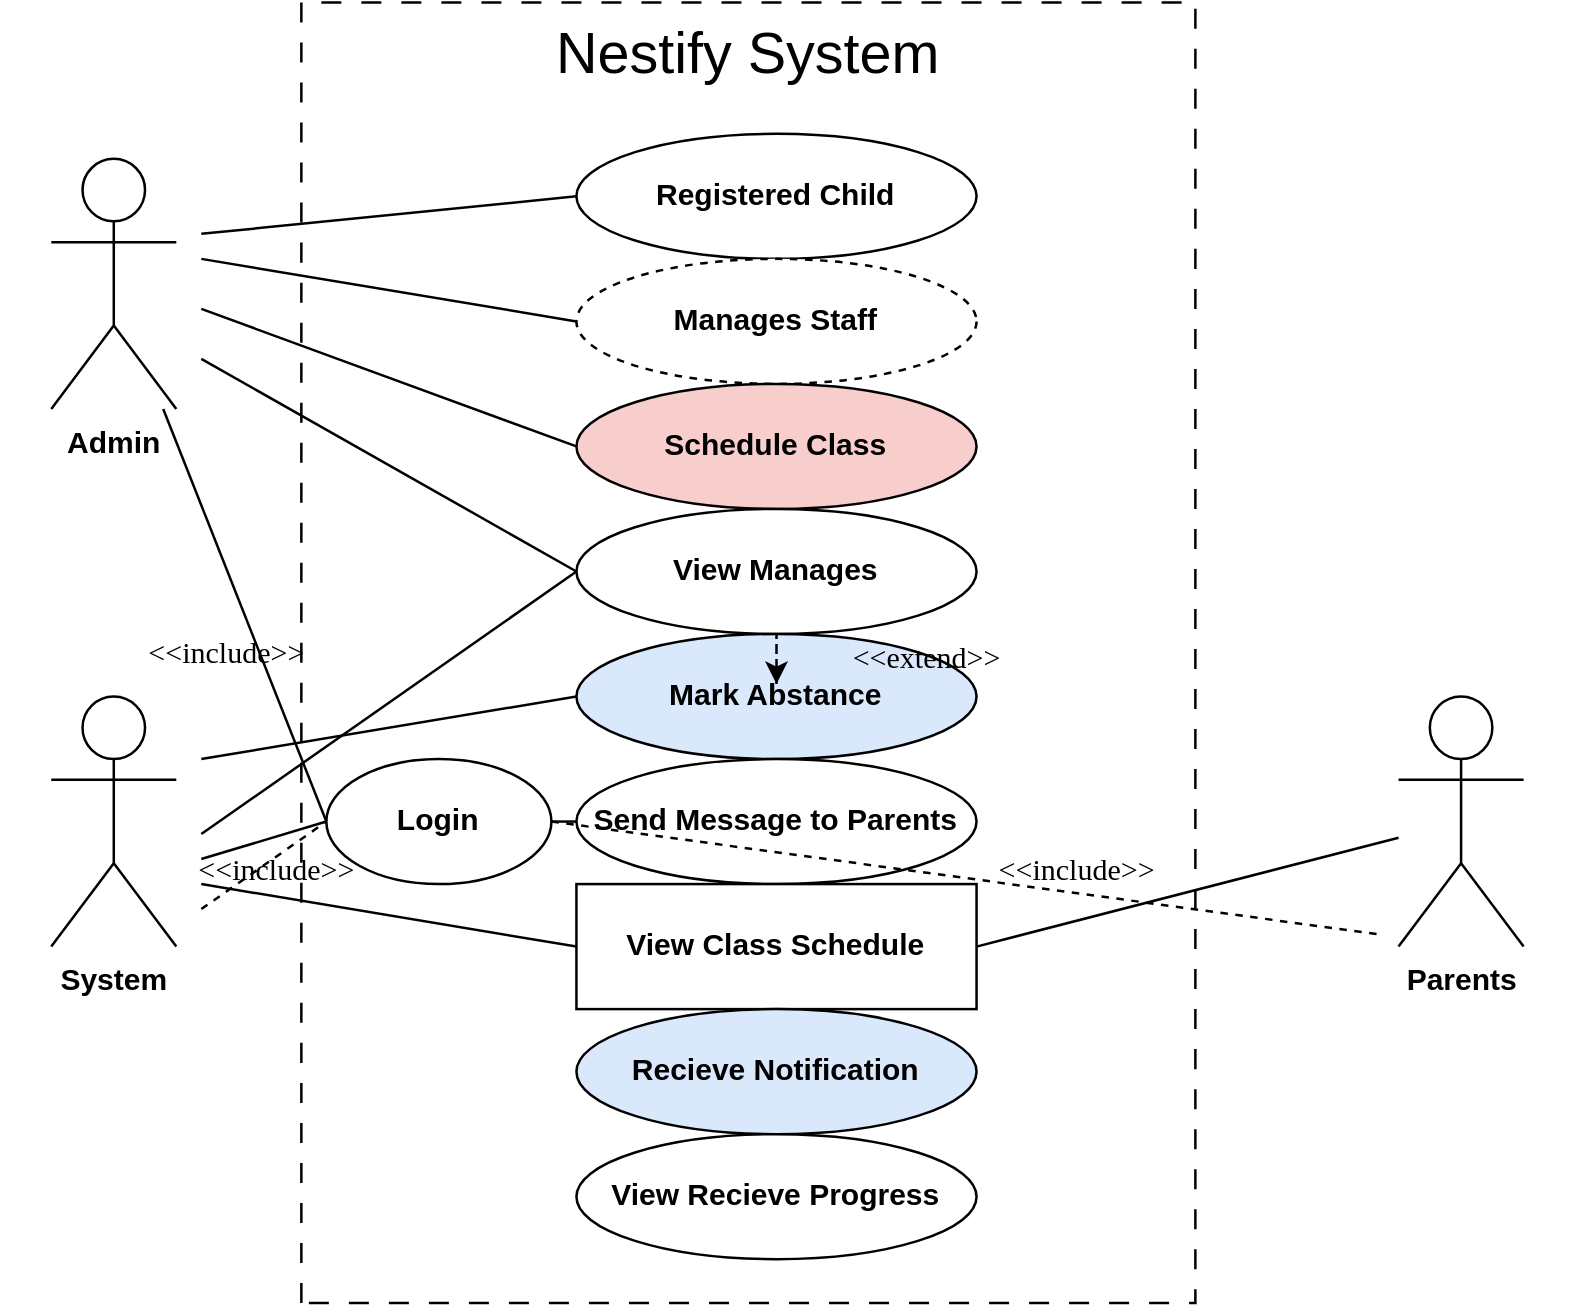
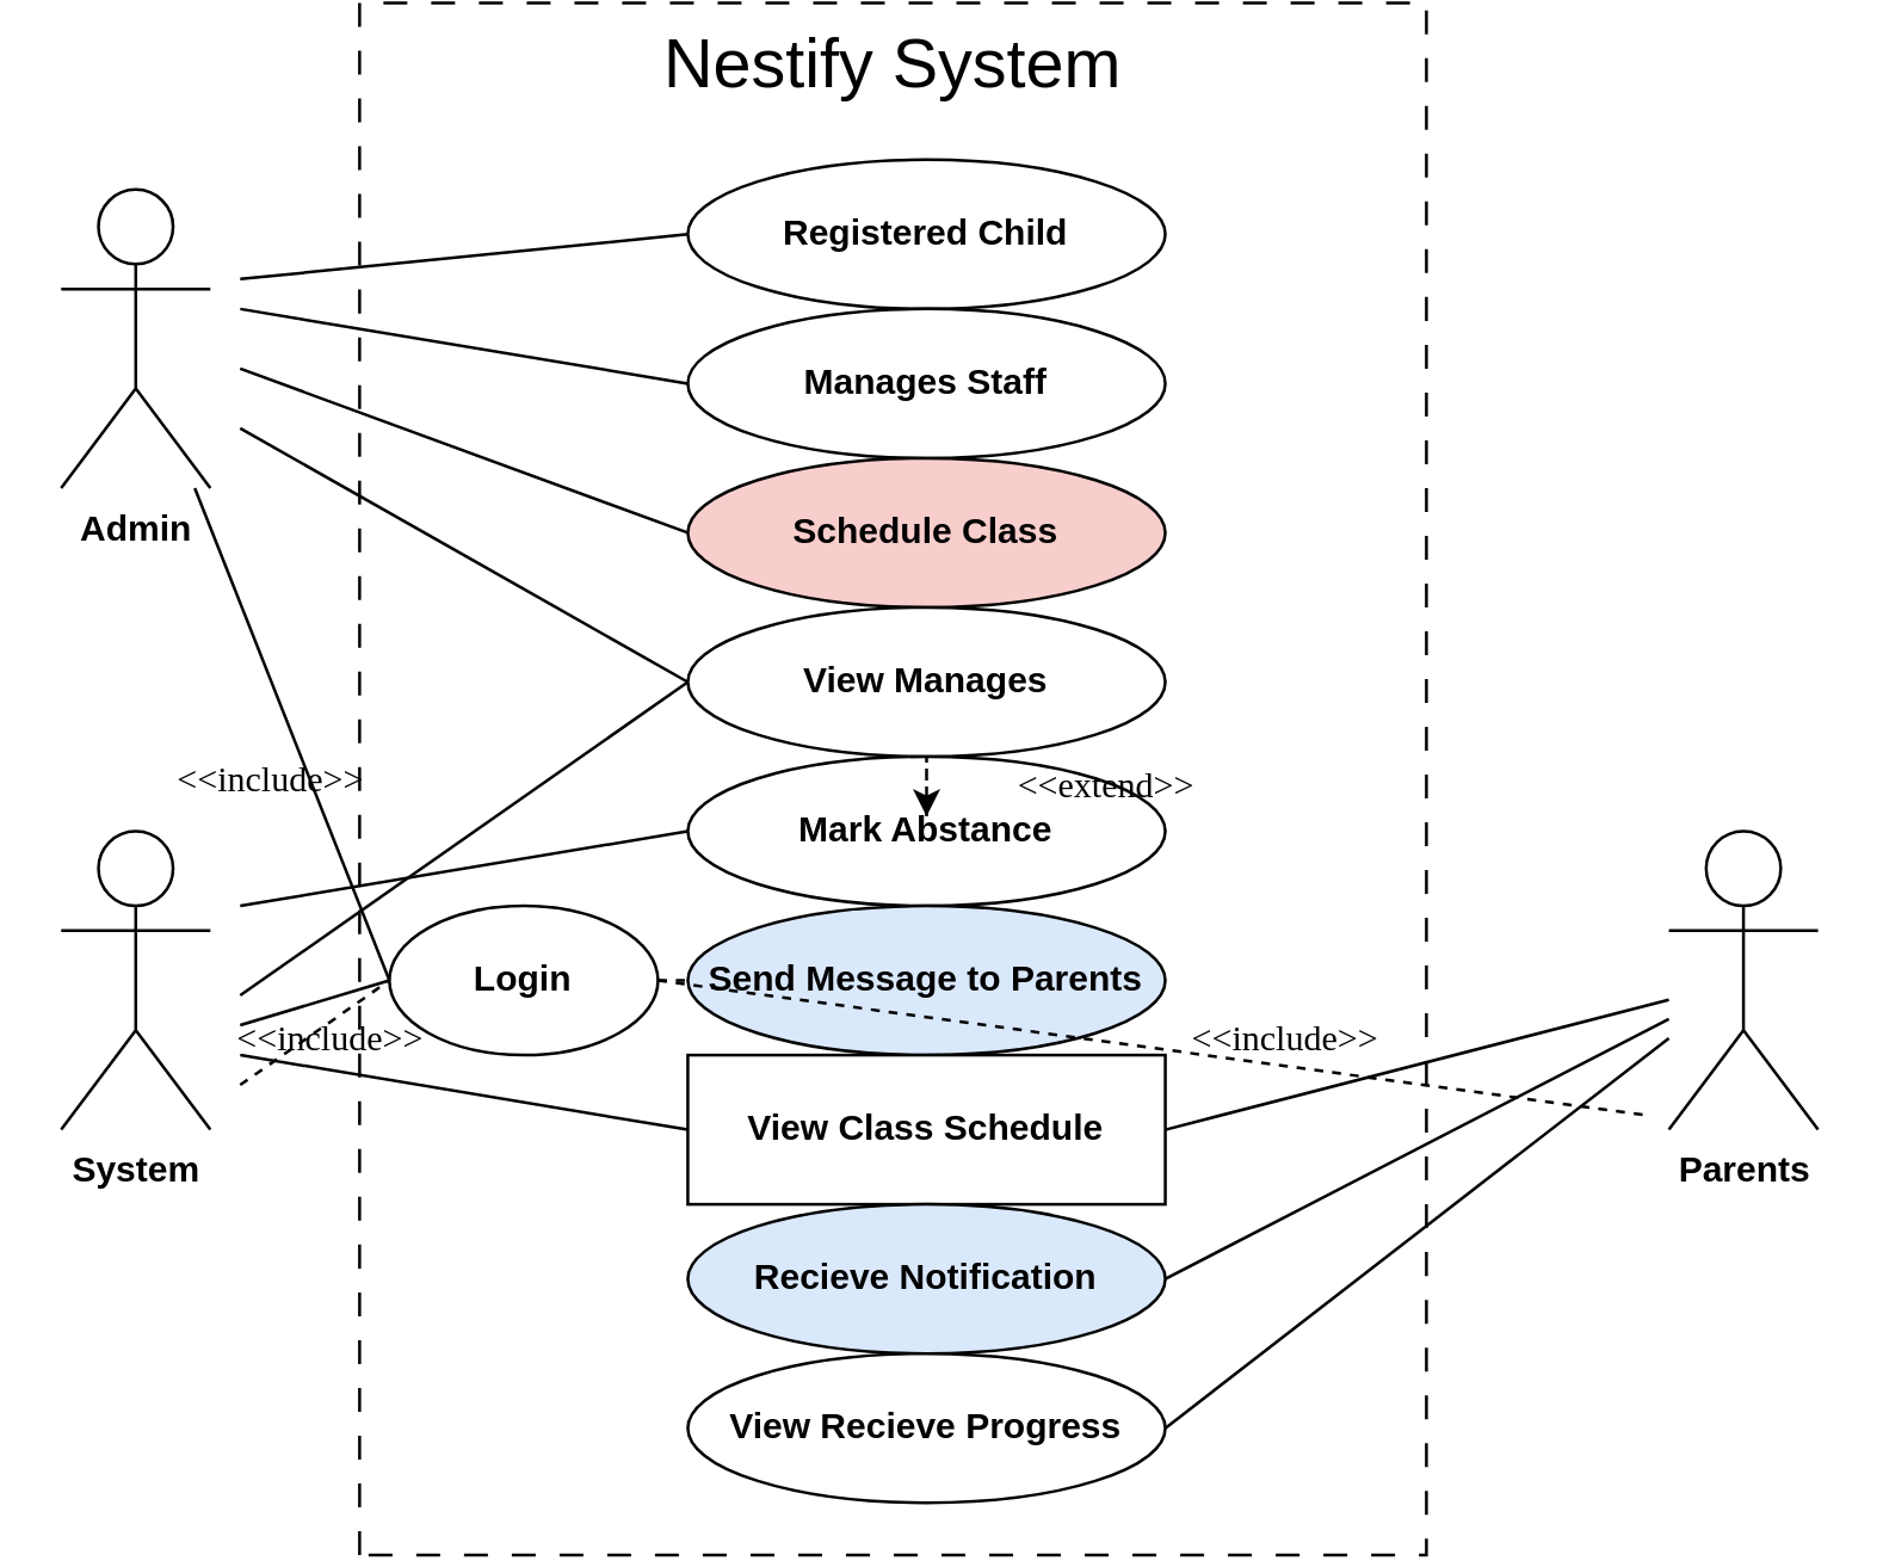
  <mxCell id="0" />
  <mxCell id="1" parent="0" />
  <mxCell id="2" value="Nestify System&lt;div&gt;&lt;br&gt;&lt;/div&gt;" style="rounded=0;whiteSpace=wrap;html=1;rotation=90;strokeColor=default;dashed=1;direction=west;horizontal=0;verticalAlign=top;fontSize=23;dashPattern=8 8;" vertex="1" parent="1"><mxGeometry x="38.75" y="48.75" width="520" height="357.5" as="geometry" /></mxCell>
  <mxCell id="3" value="&lt;b&gt;Admin&lt;/b&gt;" style="shape=umlActor;verticalLabelPosition=bottom;verticalAlign=top;html=1;outlineConnect=0;" vertex="1" parent="1"><mxGeometry x="20" y="30" width="50" height="100" as="geometry" /></mxCell>
  <mxCell id="4" value="&lt;b&gt;System&lt;/b&gt;" style="shape=umlActor;verticalLabelPosition=bottom;verticalAlign=top;html=1;outlineConnect=0;" vertex="1" parent="1"><mxGeometry x="20" y="245" width="50" height="100" as="geometry" /></mxCell>
  <mxCell id="5" value="&lt;b&gt;Parents&lt;/b&gt;" style="shape=umlActor;verticalLabelPosition=bottom;verticalAlign=top;html=1;outlineConnect=0;" vertex="1" parent="1"><mxGeometry x="558.75" y="245" width="50" height="100" as="geometry" /></mxCell>
  <mxCell id="6" value="&lt;b&gt;Registered Child&lt;/b&gt;" style="ellipse;whiteSpace=wrap;html=1;" vertex="1" parent="1"><mxGeometry x="230" y="20" width="160" height="50" as="geometry" /></mxCell>
- <mxCell id="7" value="&lt;b&gt;Manages Staff&lt;/b&gt;" style="ellipse;whiteSpace=wrap;html=1;dashed=1;" vertex="1" parent="1"><mxGeometry x="230" y="70" width="160" height="50" as="geometry" /></mxCell>
+ <mxCell id="7" value="&lt;b&gt;Manages Staff&lt;/b&gt;" style="ellipse;whiteSpace=wrap;html=1;" vertex="1" parent="1"><mxGeometry x="230" y="70" width="160" height="50" as="geometry" /></mxCell>
  <mxCell id="8" value="&lt;b&gt;Schedule Class&lt;/b&gt;" style="ellipse;whiteSpace=wrap;html=1;fillColor=#f8cecc;" vertex="1" parent="1"><mxGeometry x="230" y="120" width="160" height="50" as="geometry" /></mxCell>
  <mxCell id="9" value="&lt;b&gt;View Manages&lt;/b&gt;" style="ellipse;whiteSpace=wrap;html=1;" vertex="1" parent="1"><mxGeometry x="230" y="170" width="160" height="50" as="geometry" /></mxCell>
- <mxCell id="10" value="&lt;b&gt;Mark Abstance&lt;/b&gt;" style="ellipse;whiteSpace=wrap;html=1;fillColor=#dae8fc;" vertex="1" parent="1"><mxGeometry x="230" y="220" width="160" height="50" as="geometry" /></mxCell>
- <mxCell id="11" value="&lt;b&gt;Send Message to Parents&lt;/b&gt;" style="ellipse;whiteSpace=wrap;html=1;" vertex="1" parent="1"><mxGeometry x="230" y="270" width="160" height="50" as="geometry" /></mxCell>
+ <mxCell id="10" value="&lt;b&gt;Mark Abstance&lt;/b&gt;" style="ellipse;whiteSpace=wrap;html=1;" vertex="1" parent="1"><mxGeometry x="230" y="220" width="160" height="50" as="geometry" /></mxCell>
+ <mxCell id="11" value="&lt;b&gt;Send Message to Parents&lt;/b&gt;" style="ellipse;whiteSpace=wrap;html=1;fillColor=#dae8fc;" vertex="1" parent="1"><mxGeometry x="230" y="270" width="160" height="50" as="geometry" /></mxCell>
  <mxCell id="12" value="&lt;b&gt;View Class Schedule&lt;/b&gt;" style="whiteSpace=wrap;html=1;rounded=0;" vertex="1" parent="1"><mxGeometry x="230" y="320" width="160" height="50" as="geometry" /></mxCell>
  <mxCell id="13" value="&lt;b&gt;Recieve Notification&lt;/b&gt;" style="ellipse;whiteSpace=wrap;html=1;fillColor=#dae8fc;" vertex="1" parent="1"><mxGeometry x="230" y="370" width="160" height="50" as="geometry" /></mxCell>
  <mxCell id="14" value="&lt;b&gt;View Recieve Progress&lt;/b&gt;" style="ellipse;whiteSpace=wrap;html=1;" vertex="1" parent="1"><mxGeometry x="230" y="420" width="160" height="50" as="geometry" /></mxCell>
  <mxCell id="15" value="&lt;b&gt;Login&lt;/b&gt;" style="ellipse;whiteSpace=wrap;html=1;" vertex="1" parent="1"><mxGeometry x="130" y="270" width="90" height="50" as="geometry" /></mxCell>
  <mxCell id="16" value="" style="endArrow=none;html=1;rounded=0;entryX=0;entryY=0.5;entryDx=0;entryDy=0;" edge="1" parent="1" target="6"><mxGeometry width="50" height="50" relative="1" as="geometry"><mxPoint x="80" y="60" as="sourcePoint" /><mxPoint x="350" y="160" as="targetPoint" /></mxGeometry></mxCell>
  <mxCell id="17" value="" style="endArrow=none;html=1;rounded=0;entryX=0;entryY=0.5;entryDx=0;entryDy=0;" edge="1" parent="1" target="7"><mxGeometry width="50" height="50" relative="1" as="geometry"><mxPoint x="80" y="70" as="sourcePoint" /><mxPoint x="350" y="160" as="targetPoint" /></mxGeometry></mxCell>
  <mxCell id="18" value="" style="endArrow=none;html=1;rounded=0;entryX=0;entryY=0.5;entryDx=0;entryDy=0;" edge="1" parent="1" target="8"><mxGeometry width="50" height="50" relative="1" as="geometry"><mxPoint x="80" y="90" as="sourcePoint" /><mxPoint x="350" y="160" as="targetPoint" /></mxGeometry></mxCell>
  <mxCell id="19" value="" style="endArrow=none;html=1;rounded=0;entryX=0;entryY=0.5;entryDx=0;entryDy=0;" edge="1" parent="1" target="9"><mxGeometry width="50" height="50" relative="1" as="geometry"><mxPoint x="80" y="110" as="sourcePoint" /><mxPoint x="350" y="160" as="targetPoint" /></mxGeometry></mxCell>
  <mxCell id="20" value="" style="endArrow=none;html=1;rounded=0;entryX=0;entryY=0.5;entryDx=0;entryDy=0;" edge="1" parent="1" target="10"><mxGeometry width="50" height="50" relative="1" as="geometry"><mxPoint x="80" y="270" as="sourcePoint" /><mxPoint x="350" y="160" as="targetPoint" /></mxGeometry></mxCell>
  <mxCell id="21" value="" style="endArrow=none;html=1;rounded=0;entryX=0;entryY=0.5;entryDx=0;entryDy=0;" edge="1" parent="1" target="9"><mxGeometry width="50" height="50" relative="1" as="geometry"><mxPoint x="80" y="300" as="sourcePoint" /><mxPoint x="350" y="160" as="targetPoint" /></mxGeometry></mxCell>
  <mxCell id="22" value="" style="endArrow=none;html=1;rounded=0;entryX=0;entryY=0.5;entryDx=0;entryDy=0;" edge="1" parent="1" target="15"><mxGeometry width="50" height="50" relative="1" as="geometry"><mxPoint x="80" y="310" as="sourcePoint" /><mxPoint x="350" y="160" as="targetPoint" /></mxGeometry></mxCell>
- <mxCell id="23" value="" style="endArrow=none;html=1;rounded=0;exitX=1;exitY=0.5;exitDx=0;exitDy=0;entryX=0;entryY=0.5;entryDx=0;entryDy=0;" edge="1" parent="1" source="15" target="11"><mxGeometry width="50" height="50" relative="1" as="geometry"><mxPoint x="300" y="210" as="sourcePoint" /><mxPoint x="350" y="160" as="targetPoint" /></mxGeometry></mxCell>
+ <mxCell id="23" value="" style="endArrow=none;html=1;rounded=0;exitX=1;exitY=0.5;exitDx=0;exitDy=0;entryX=0;entryY=0.5;entryDx=0;entryDy=0;dashed=1;" edge="1" parent="1" source="15" target="11"><mxGeometry width="50" height="50" relative="1" as="geometry"><mxPoint x="300" y="210" as="sourcePoint" /><mxPoint x="350" y="160" as="targetPoint" /></mxGeometry></mxCell>
  <mxCell id="24" value="" style="endArrow=none;html=1;rounded=0;entryX=0;entryY=0.5;entryDx=0;entryDy=0;" edge="1" parent="1" target="12"><mxGeometry width="50" height="50" relative="1" as="geometry"><mxPoint x="80" y="320" as="sourcePoint" /><mxPoint x="350" y="280" as="targetPoint" /></mxGeometry></mxCell>
  <mxCell id="25" value="" style="endArrow=none;html=1;rounded=0;exitX=1;exitY=0.5;exitDx=0;exitDy=0;" edge="1" parent="1" source="12" target="5"><mxGeometry width="50" height="50" relative="1" as="geometry"><mxPoint x="300" y="330" as="sourcePoint" /><mxPoint x="350" y="280" as="targetPoint" /></mxGeometry></mxCell>
+ <mxCell id="26" value="" style="endArrow=none;html=1;rounded=0;entryX=1;entryY=0.5;entryDx=0;entryDy=0;" edge="1" parent="1" source="5" target="13"><mxGeometry width="50" height="50" relative="1" as="geometry"><mxPoint x="560" y="300" as="sourcePoint" /><mxPoint x="350" y="280" as="targetPoint" /></mxGeometry></mxCell>
+ <mxCell id="27" value="" style="endArrow=none;html=1;rounded=0;exitX=1;exitY=0.5;exitDx=0;exitDy=0;" edge="1" parent="1" source="14" target="5"><mxGeometry width="50" height="50" relative="1" as="geometry"><mxPoint x="300" y="330" as="sourcePoint" /><mxPoint x="350" y="280" as="targetPoint" /></mxGeometry></mxCell>
  <mxCell id="28" value="" style="endArrow=none;dashed=0;html=1;rounded=0;entryX=0;entryY=0.5;entryDx=0;entryDy=0;" edge="1" parent="1" source="3" target="15"><mxGeometry width="50" height="50" relative="1" as="geometry"><mxPoint x="300" y="330" as="sourcePoint" /><mxPoint x="350" y="280" as="targetPoint" /></mxGeometry></mxCell>
  <mxCell id="29" value="" style="endArrow=none;dashed=1;html=1;rounded=0;entryX=0;entryY=0.5;entryDx=0;entryDy=0;" edge="1" parent="1" target="15"><mxGeometry width="50" height="50" relative="1" as="geometry"><mxPoint x="80" y="330" as="sourcePoint" /><mxPoint x="350" y="280" as="targetPoint" /></mxGeometry></mxCell>
  <mxCell id="30" value="" style="endArrow=none;dashed=1;html=1;rounded=0;exitX=1;exitY=0.5;exitDx=0;exitDy=0;" edge="1" parent="1" source="15"><mxGeometry width="50" height="50" relative="1" as="geometry"><mxPoint x="300" y="330" as="sourcePoint" /><mxPoint x="550" y="340" as="targetPoint" /></mxGeometry></mxCell>
  <mxCell id="31" value="&lt;font face=&quot;Comic Sans MS&quot;&gt;&amp;lt;&amp;lt;include&amp;gt;&amp;gt;&lt;/font&gt;" style="text;html=1;align=center;verticalAlign=middle;resizable=0;points=[];autosize=1;strokeColor=none;fillColor=none;" vertex="1" parent="1"><mxGeometry x="70" y="300" width="80" height="30" as="geometry" /></mxCell>
  <mxCell id="32" value="&lt;font face=&quot;Comic Sans MS&quot;&gt;&amp;lt;&amp;lt;include&amp;gt;&amp;gt;&lt;/font&gt;" style="text;html=1;align=center;verticalAlign=middle;resizable=0;points=[];autosize=1;strokeColor=none;fillColor=none;" vertex="1" parent="1"><mxGeometry x="50" y="212.5" width="80" height="30" as="geometry" /></mxCell>
  <mxCell id="33" value="&lt;font face=&quot;Comic Sans MS&quot;&gt;&amp;lt;&amp;lt;include&amp;gt;&amp;gt;&lt;/font&gt;" style="text;html=1;align=center;verticalAlign=middle;resizable=0;points=[];autosize=1;strokeColor=none;fillColor=none;" vertex="1" parent="1"><mxGeometry x="390" y="300" width="80" height="30" as="geometry" /></mxCell>
  <mxCell id="34" value="&lt;font face=&quot;Comic Sans MS&quot;&gt;&amp;lt;&amp;lt;extend&amp;gt;&amp;gt;&lt;/font&gt;" style="text;html=1;align=center;verticalAlign=middle;resizable=0;points=[];autosize=1;strokeColor=none;fillColor=none;" vertex="1" parent="1"><mxGeometry x="330" y="215" width="80" height="30" as="geometry" /></mxCell>
  <mxCell id="35" value="" style="html=1;labelBackgroundColor=#ffffff;startArrow=none;startFill=0;startSize=6;endArrow=classic;endFill=1;endSize=6;jettySize=auto;orthogonalLoop=1;strokeWidth=1;dashed=1;fontSize=14;rounded=0;" edge="1" parent="1"><mxGeometry width="60" height="60" relative="1" as="geometry"><mxPoint x="310" y="240" as="sourcePoint" /><mxPoint x="310" y="240" as="targetPoint" /><Array as="points"><mxPoint x="310" y="220" /></Array></mxGeometry></mxCell>
